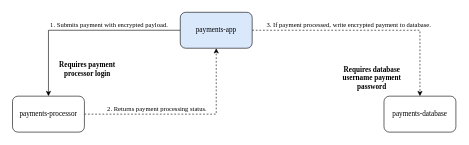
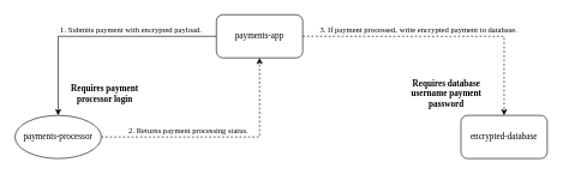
  <mxCell id="0" />
  <mxCell id="1" parent="0" />
  <mxCell id="2" style="edgeStyle=orthogonalEdgeStyle;rounded=0;orthogonalLoop=1;jettySize=auto;html=1;exitX=0;exitY=0.5;exitDx=0;exitDy=0;entryX=0.5;entryY=0;entryDx=0;entryDy=0;fontFamily=Metro Sans;" edge="1" parent="1" source="6" target="9"><mxGeometry relative="1" as="geometry" /></mxCell>
  <mxCell id="3" value="1. Submits payment with encrypted payload." style="edgeLabel;html=1;align=center;verticalAlign=middle;resizable=0;points=[];fontFamily=Metro Sans;" connectable="0" vertex="1" parent="2"><mxGeometry x="0.078" relative="1" as="geometry"><mxPoint x="58" y="-10" as="offset" /></mxGeometry></mxCell>
  <mxCell id="4" style="edgeStyle=orthogonalEdgeStyle;rounded=0;orthogonalLoop=1;jettySize=auto;html=1;exitX=1;exitY=0.5;exitDx=0;exitDy=0;entryX=0.5;entryY=0;entryDx=0;entryDy=0;fontFamily=Metro Sans;dashed=1;" edge="1" parent="1" source="6" target="10"><mxGeometry relative="1" as="geometry" /></mxCell>
  <mxCell id="5" value="3. If payment processed, write encrypted payment to database." style="edgeLabel;html=1;align=center;verticalAlign=middle;resizable=0;points=[];fontFamily=Metro Sans;" connectable="0" vertex="1" parent="4"><mxGeometry x="-0.453" y="4" relative="1" as="geometry"><mxPoint x="53" y="-6" as="offset" /></mxGeometry></mxCell>
- <mxCell id="6" value="payments-app" style="rounded=1;whiteSpace=wrap;html=1;fontFamily=Metro Sans;fillColor=#dae8fc;" vertex="1" parent="1"><mxGeometry x="300" y="20" width="120" height="60" as="geometry" /></mxCell>
+ <mxCell id="6" value="payments-app" style="rounded=1;whiteSpace=wrap;html=1;fontFamily=Metro Sans;" vertex="1" parent="1"><mxGeometry x="300" y="20" width="120" height="60" as="geometry" /></mxCell>
  <mxCell id="7" style="edgeStyle=orthogonalEdgeStyle;rounded=0;orthogonalLoop=1;jettySize=auto;html=1;exitX=1;exitY=0.5;exitDx=0;exitDy=0;entryX=0.5;entryY=1;entryDx=0;entryDy=0;fontFamily=Metro Sans;dashed=1;" edge="1" parent="1" source="9" target="6"><mxGeometry relative="1" as="geometry" /></mxCell>
  <mxCell id="8" value="2. Returns payment processing status." style="edgeLabel;html=1;align=center;verticalAlign=middle;resizable=0;points=[];fontFamily=Metro Sans;" connectable="0" vertex="1" parent="7"><mxGeometry x="0.121" y="-1" relative="1" as="geometry"><mxPoint x="-65" y="-11" as="offset" /></mxGeometry></mxCell>
- <mxCell id="9" value="payments-processor" style="rounded=1;whiteSpace=wrap;html=1;fontFamily=Metro Sans;" vertex="1" parent="1"><mxGeometry x="20" y="160" width="120" height="60" as="geometry" /></mxCell>
- <mxCell id="10" value="payments-database" style="rounded=1;whiteSpace=wrap;html=1;fontFamily=Metro Sans;" vertex="1" parent="1"><mxGeometry x="640" y="160" width="120" height="60" as="geometry" /></mxCell>
+ <mxCell id="9" value="payments-processor" style="ellipse;whiteSpace=wrap;html=1;fontFamily=Metro Sans;" vertex="1" parent="1"><mxGeometry x="20" y="160" width="120" height="60" as="geometry" /></mxCell>
+ <mxCell id="10" value="encrypted-database" style="rounded=1;whiteSpace=wrap;html=1;fontFamily=Metro Sans;" vertex="1" parent="1"><mxGeometry x="640" y="160" width="120" height="60" as="geometry" /></mxCell>
  <mxCell id="11" value="Requires database username payment password" style="text;html=1;strokeColor=none;fillColor=none;align=center;verticalAlign=middle;whiteSpace=wrap;rounded=0;fontFamily=Metro Sans;fontStyle=1" vertex="1" parent="1"><mxGeometry x="550" y="110" width="140" height="40" as="geometry" /></mxCell>
- <mxCell id="12" value="Requires payment processor login" style="text;html=1;strokeColor=none;fillColor=none;align=center;verticalAlign=middle;whiteSpace=wrap;rounded=0;fontFamily=Metro Sans;fontStyle=1" vertex="1" parent="1"><mxGeometry x="90" y="95" width="110" height="40" as="geometry" /></mxCell>
+ <mxCell id="12" value="Requires payment processor login" style="text;html=1;strokeColor=none;fillColor=none;align=center;verticalAlign=middle;whiteSpace=wrap;rounded=0;fontFamily=Metro Sans;fontStyle=1" vertex="1" parent="1"><mxGeometry x="90" y="110" width="110" height="40" as="geometry" /></mxCell>
